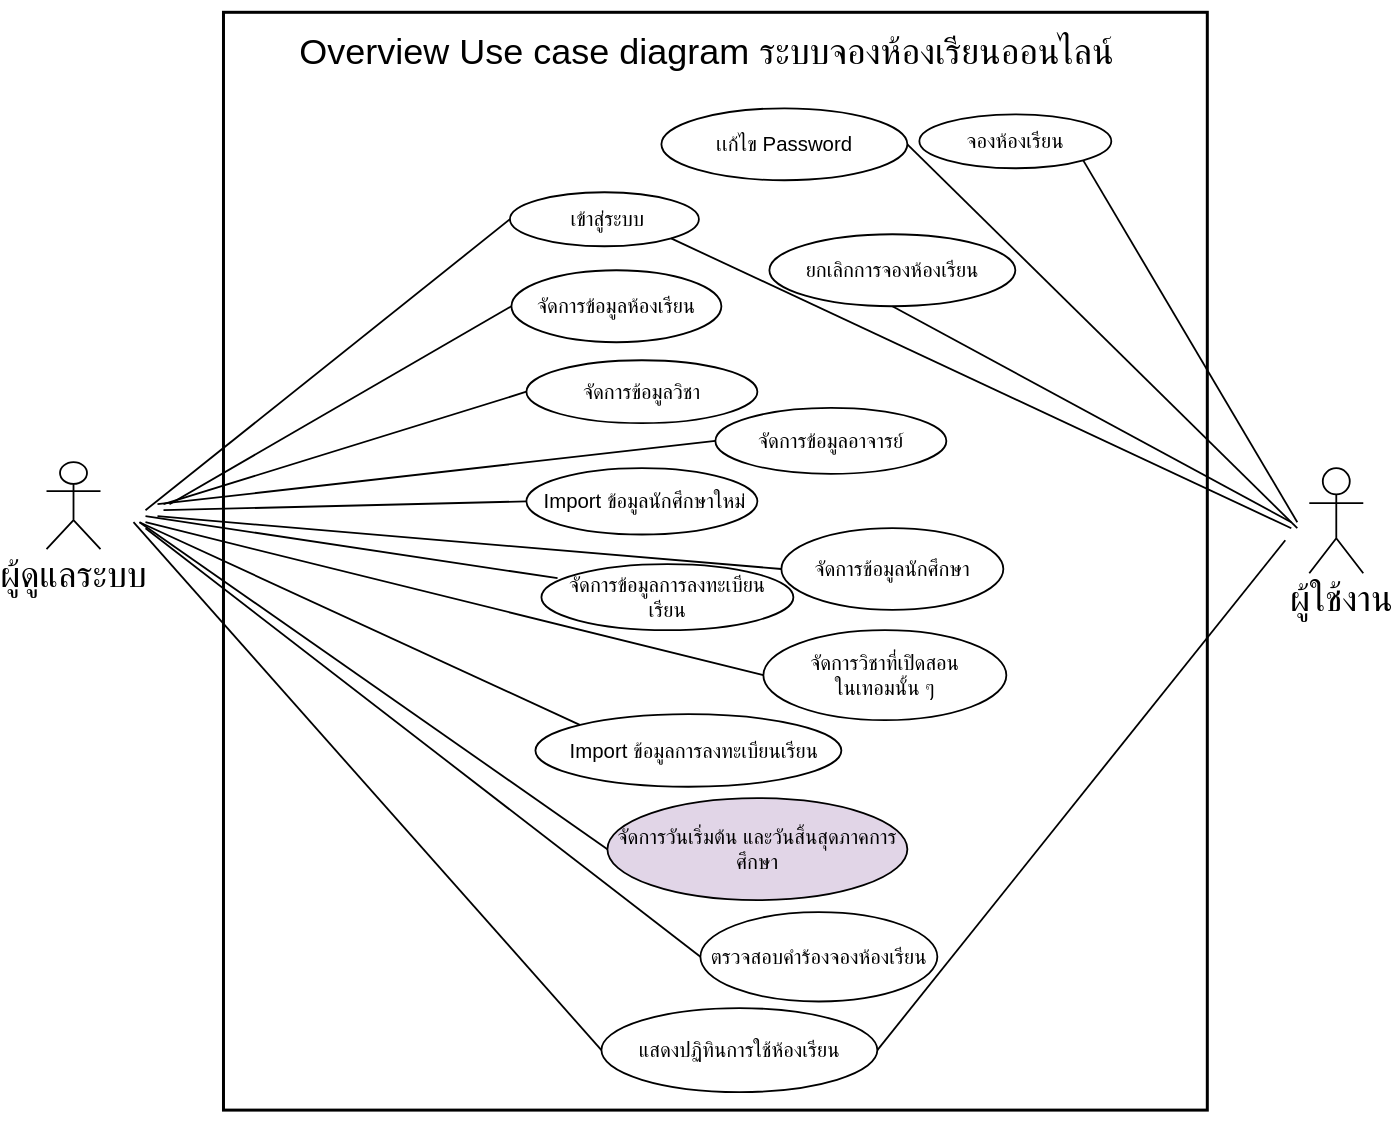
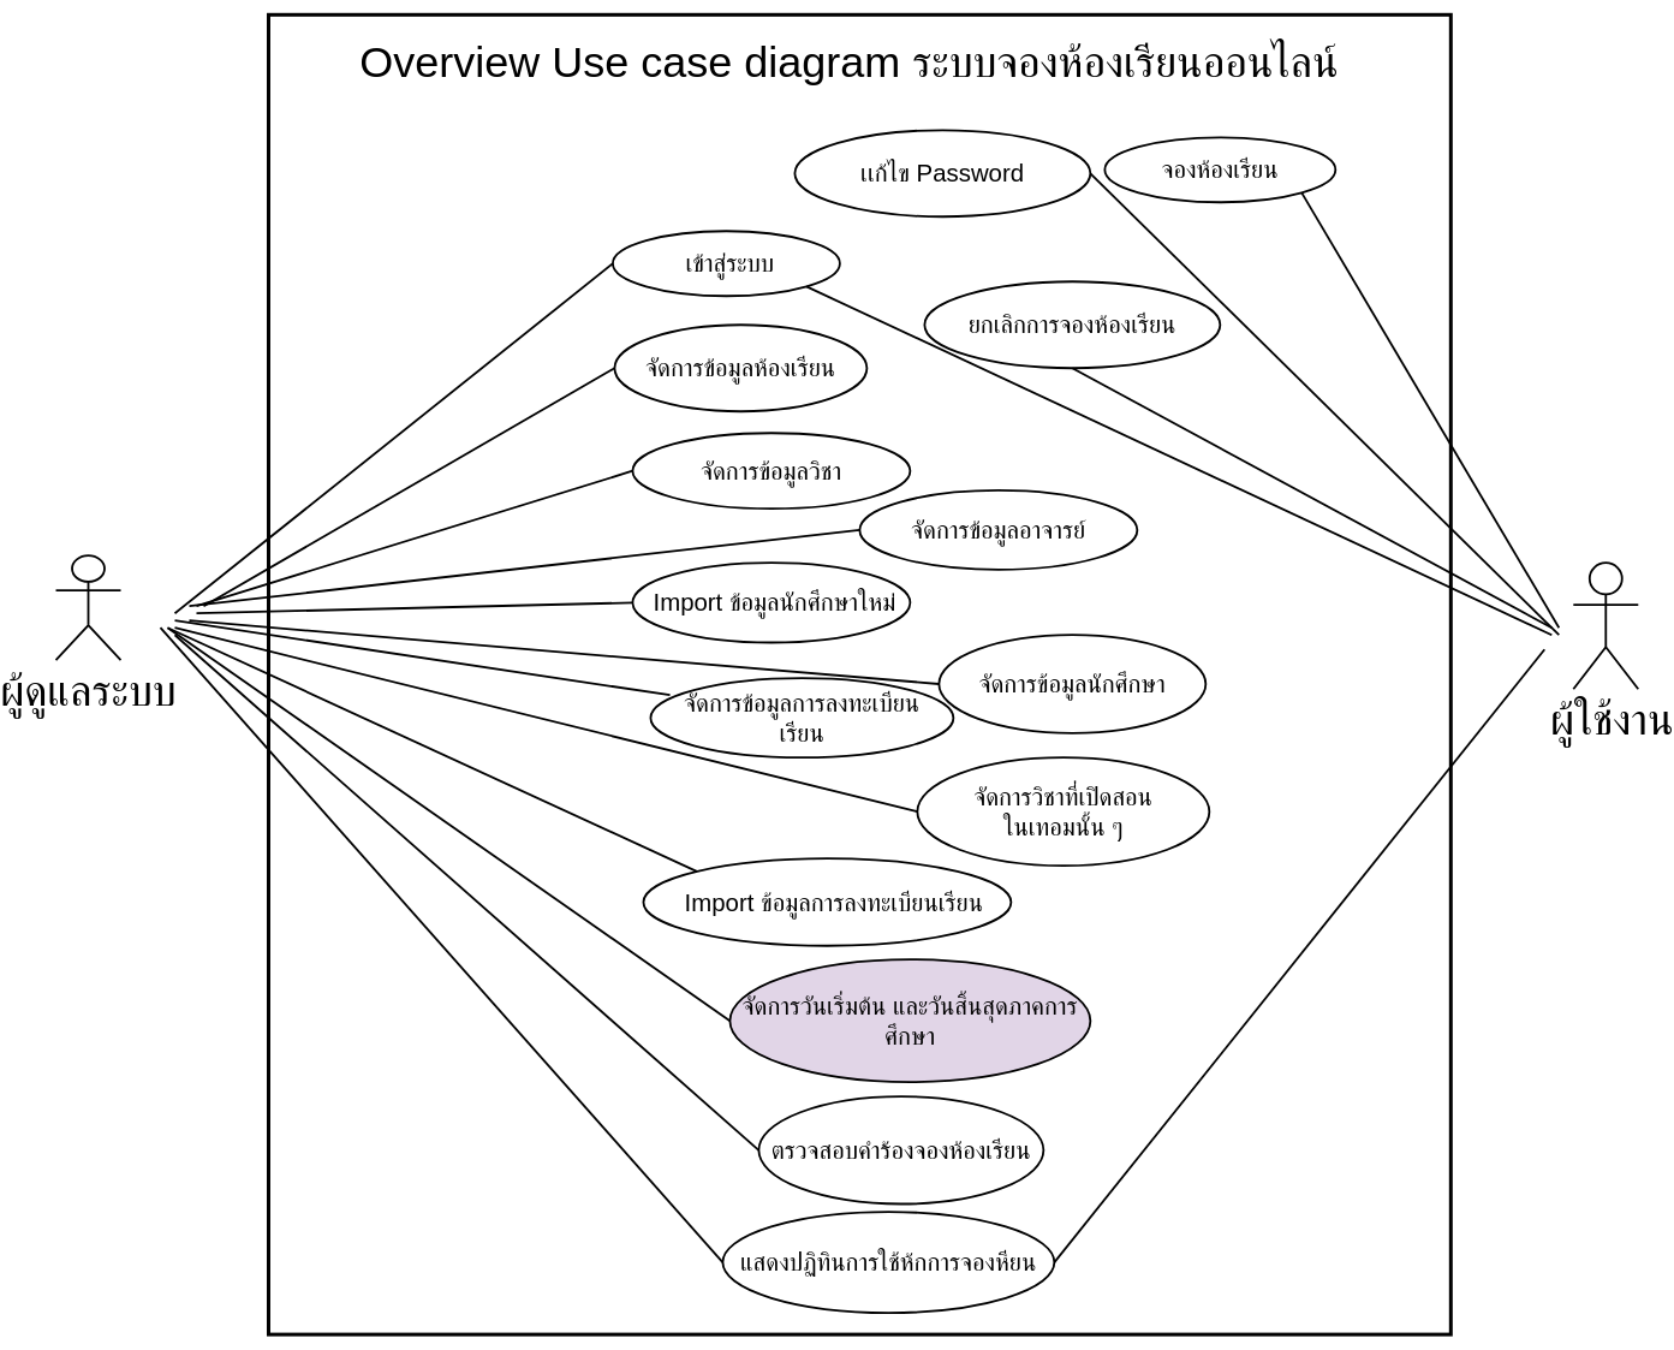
  <mxCell id="0" />
  <mxCell id="1" parent="0" />
  <mxCell id="2" value="" style="html=1;whiteSpace=wrap;strokeWidth=5;" parent="1" vertex="1"><mxGeometry x="315" y="20" width="1640" height="1830" as="geometry" /></mxCell>
  <mxCell id="3" value="&lt;font style=&quot;font-size: 60px;&quot;&gt;ผู้ดูแลระบบ&lt;/font&gt;" style="shape=umlActor;verticalLabelPosition=bottom;verticalAlign=top;html=1;strokeWidth=3;" parent="1" vertex="1"><mxGeometry x="20" y="770" width="90" height="145" as="geometry" /></mxCell>
  <mxCell id="4" value="&lt;font style=&quot;font-size: 34px;&quot;&gt;&amp;nbsp;เข้าสู่ระบบ&lt;/font&gt;" style="ellipse;whiteSpace=wrap;html=1;strokeWidth=3;" parent="1" vertex="1"><mxGeometry x="792.5" y="320" width="315" height="90" as="geometry" /></mxCell>
  <mxCell id="5" value="&lt;font style=&quot;font-size: 34px;&quot;&gt;จัดการข้อมูลห้องเรียน&lt;/font&gt;" style="ellipse;whiteSpace=wrap;html=1;strokeWidth=3;" parent="1" vertex="1"><mxGeometry x="795" y="450" width="350" height="120" as="geometry" /></mxCell>
  <mxCell id="6" value="&lt;font style=&quot;font-size: 34px;&quot;&gt;&amp;nbsp;Import ข้อมูลนักศึกษาใหม่&lt;/font&gt;" style="ellipse;whiteSpace=wrap;html=1;strokeWidth=3;" parent="1" vertex="1"><mxGeometry x="820" y="780" width="385" height="110.5" as="geometry" /></mxCell>
  <mxCell id="7" value="&lt;font style=&quot;font-size: 60px;&quot;&gt;Overview Use case diagram ระบบจองห้องเรียนออนไลน์&lt;/font&gt;" style="text;html=1;align=center;verticalAlign=middle;resizable=0;points=[];autosize=1;" parent="1" vertex="1"><mxGeometry x="395" y="40" width="1450" height="90" as="geometry" /></mxCell>
  <mxCell id="8" value="&lt;font style=&quot;font-size: 34px;&quot;&gt;&amp;nbsp; Import ข้อมูลการลงทะเบียนเรียน&lt;/font&gt;" style="ellipse;whiteSpace=wrap;html=1;strokeWidth=3;" parent="1" vertex="1"><mxGeometry x="835" y="1190" width="510" height="121" as="geometry" /></mxCell>
  <mxCell id="9" value="&lt;font style=&quot;font-size: 34px;&quot;&gt;จัดการวันเริ่มต้น และวันสิ้นสุดภาคการศึกษา&lt;/font&gt;" style="ellipse;whiteSpace=wrap;html=1;strokeWidth=3;fillColor=#e1d5e7;" parent="1" vertex="1"><mxGeometry x="955" y="1330" width="500" height="170" as="geometry" /></mxCell>
  <mxCell id="10" value="&lt;font style=&quot;font-size: 34px;&quot;&gt;จัดการข้อมูลนักศึกษา&lt;/font&gt;" style="ellipse;whiteSpace=wrap;html=1;strokeWidth=3;" parent="1" vertex="1"><mxGeometry x="1245" y="880" width="370" height="136" as="geometry" /></mxCell>
  <mxCell id="11" value="&lt;font style=&quot;font-size: 34px;&quot;&gt;จัดการข้อมูลอาจารย์&lt;/font&gt;" style="ellipse;whiteSpace=wrap;html=1;strokeWidth=3;" parent="1" vertex="1"><mxGeometry x="1135" y="679.5" width="385" height="110" as="geometry" /></mxCell>
  <mxCell id="12" value="&lt;font style=&quot;font-size: 34px;&quot;&gt;จัดการข้อมูลวิชา&lt;/font&gt;" style="ellipse;whiteSpace=wrap;html=1;strokeWidth=3;" parent="1" vertex="1"><mxGeometry x="820" y="600" width="385" height="105" as="geometry" /></mxCell>
- <mxCell id="13" value="&lt;font style=&quot;font-size: 34px;&quot;&gt;แสดงปฏิทินการใช้ห้องเรียน&lt;/font&gt;" style="ellipse;whiteSpace=wrap;html=1;strokeWidth=3;" parent="1" vertex="1"><mxGeometry x="945" y="1680" width="460" height="140" as="geometry" /></mxCell>
+ <mxCell id="13" value="&lt;font style=&quot;font-size: 34px;&quot;&gt;แสดงปฏิทินการใช้ห้กการจองหียน&lt;/font&gt;" style="ellipse;whiteSpace=wrap;html=1;strokeWidth=3;" parent="1" vertex="1"><mxGeometry x="945" y="1680" width="460" height="140" as="geometry" /></mxCell>
  <mxCell id="14" value="&lt;font style=&quot;font-size: 34px;&quot;&gt;จัดการวิชาที่เปิดสอน&lt;br&gt;ในเทอมนั้น ๆ&lt;/font&gt;" style="ellipse;whiteSpace=wrap;html=1;strokeWidth=3;" parent="1" vertex="1"><mxGeometry x="1215" y="1050" width="405" height="150" as="geometry" /></mxCell>
  <mxCell id="15" value="&lt;font style=&quot;font-size: 34px;&quot;&gt; จัดการข้อมูลการลงทะเบียน&lt;br&gt;เรียน&lt;br&gt;&lt;/font&gt;" style="ellipse;whiteSpace=wrap;html=1;strokeWidth=3;" parent="1" vertex="1"><mxGeometry x="845" y="940" width="420" height="110" as="geometry" /></mxCell>
  <mxCell id="16" value="" style="endArrow=none;html=1;rounded=0;entryX=0;entryY=0.5;entryDx=0;entryDy=0;strokeWidth=3;" parent="1" target="4" edge="1"><mxGeometry width="50" height="50" relative="1" as="geometry"><mxPoint x="185" y="850" as="sourcePoint" /><mxPoint x="605" y="400" as="targetPoint" /></mxGeometry></mxCell>
  <mxCell id="17" value="" style="endArrow=none;html=1;rounded=0;entryX=0;entryY=0.5;entryDx=0;entryDy=0;strokeWidth=3;" parent="1" target="5" edge="1"><mxGeometry width="50" height="50" relative="1" as="geometry"><mxPoint x="225" y="840" as="sourcePoint" /><mxPoint x="545" y="475" as="targetPoint" /></mxGeometry></mxCell>
  <mxCell id="18" value="" style="endArrow=none;html=1;rounded=0;entryX=0;entryY=0;entryDx=0;entryDy=0;strokeWidth=3;" parent="1" target="8" edge="1"><mxGeometry width="50" height="50" relative="1" as="geometry"><mxPoint x="175" y="870" as="sourcePoint" /><mxPoint x="830" y="605" as="targetPoint" /></mxGeometry></mxCell>
  <mxCell id="19" value="" style="endArrow=none;html=1;rounded=0;entryX=0;entryY=0.5;entryDx=0;entryDy=0;strokeWidth=3;" parent="1" target="12" edge="1"><mxGeometry width="50" height="50" relative="1" as="geometry"><mxPoint x="215" y="840" as="sourcePoint" /><mxPoint x="840" y="615" as="targetPoint" /></mxGeometry></mxCell>
  <mxCell id="20" value="" style="endArrow=none;html=1;rounded=0;entryX=0;entryY=0.5;entryDx=0;entryDy=0;strokeWidth=3;" parent="1" target="11" edge="1"><mxGeometry width="50" height="50" relative="1" as="geometry"><mxPoint x="205" y="840" as="sourcePoint" /><mxPoint x="530" y="785" as="targetPoint" /></mxGeometry></mxCell>
  <mxCell id="21" value="" style="endArrow=none;html=1;rounded=0;entryX=0;entryY=0.5;entryDx=0;entryDy=0;strokeWidth=3;" parent="1" target="6" edge="1"><mxGeometry width="50" height="50" relative="1" as="geometry"><mxPoint x="215" y="850" as="sourcePoint" /><mxPoint x="540" y="795" as="targetPoint" /></mxGeometry></mxCell>
  <mxCell id="22" value="" style="endArrow=none;html=1;rounded=0;entryX=0;entryY=0.5;entryDx=0;entryDy=0;strokeWidth=3;" parent="1" target="10" edge="1"><mxGeometry width="50" height="50" relative="1" as="geometry"><mxPoint x="205" y="860" as="sourcePoint" /><mxPoint x="535" y="915" as="targetPoint" /></mxGeometry></mxCell>
  <mxCell id="23" value="" style="endArrow=none;html=1;rounded=0;entryX=0.064;entryY=0.212;entryDx=0;entryDy=0;entryPerimeter=0;strokeWidth=3;" parent="1" target="15" edge="1"><mxGeometry width="50" height="50" relative="1" as="geometry"><mxPoint x="185" y="860" as="sourcePoint" /><mxPoint x="810" y="970" as="targetPoint" /></mxGeometry></mxCell>
  <mxCell id="24" value="" style="endArrow=none;html=1;rounded=0;entryX=0;entryY=0.5;entryDx=0;entryDy=0;strokeWidth=3;" parent="1" target="14" edge="1"><mxGeometry width="50" height="50" relative="1" as="geometry"><mxPoint x="185" y="870" as="sourcePoint" /><mxPoint x="535" y="1168" as="targetPoint" /></mxGeometry></mxCell>
  <mxCell id="25" value="" style="endArrow=none;html=1;rounded=0;entryX=0;entryY=0.5;entryDx=0;entryDy=0;strokeWidth=3;" parent="1" target="9" edge="1"><mxGeometry width="50" height="50" relative="1" as="geometry"><mxPoint x="175" y="870" as="sourcePoint" /><mxPoint x="482" y="1310" as="targetPoint" /></mxGeometry></mxCell>
  <mxCell id="26" value="" style="endArrow=none;html=1;rounded=0;entryX=0;entryY=0.5;entryDx=0;entryDy=0;strokeWidth=3;" parent="1" target="13" edge="1"><mxGeometry width="50" height="50" relative="1" as="geometry"><mxPoint x="165" y="870" as="sourcePoint" /><mxPoint x="482" y="1430" as="targetPoint" /></mxGeometry></mxCell>
  <mxCell id="27" value="&lt;font style=&quot;font-size: 60px;&quot;&gt;&amp;nbsp;ผู้ใช้งาน&lt;/font&gt;" style="shape=umlActor;verticalLabelPosition=bottom;verticalAlign=top;html=1;strokeWidth=3;" parent="1" vertex="1"><mxGeometry x="2125" y="780" width="90" height="175" as="geometry" /></mxCell>
  <mxCell id="28" value="&lt;font style=&quot;font-size: 34px;&quot;&gt;จองห้องเรียน&lt;/font&gt;" style="ellipse;whiteSpace=wrap;html=1;strokeWidth=3;" parent="1" vertex="1"><mxGeometry x="1475" y="190" width="320" height="90" as="geometry" /></mxCell>
  <mxCell id="29" value="&lt;font style=&quot;font-size: 34px;&quot;&gt;ยกเลิกการจองห้องเรียน&lt;/font&gt;" style="ellipse;whiteSpace=wrap;html=1;strokeWidth=3;" parent="1" vertex="1"><mxGeometry x="1225" y="390" width="410" height="120" as="geometry" /></mxCell>
  <mxCell id="30" value="" style="endArrow=none;html=1;rounded=0;exitX=1;exitY=1;exitDx=0;exitDy=0;strokeWidth=3;" parent="1" source="28" edge="1"><mxGeometry width="50" height="50" relative="1" as="geometry"><mxPoint x="1080" y="680" as="sourcePoint" /><mxPoint x="2105" y="870" as="targetPoint" /></mxGeometry></mxCell>
  <mxCell id="31" value="" style="endArrow=none;html=1;rounded=0;exitX=1;exitY=1;exitDx=0;exitDy=0;strokeWidth=3;" parent="1" source="4" edge="1"><mxGeometry width="50" height="50" relative="1" as="geometry"><mxPoint x="1184" y="230" as="sourcePoint" /><mxPoint x="2095" y="880" as="targetPoint" /></mxGeometry></mxCell>
  <mxCell id="32" value="" style="endArrow=none;html=1;rounded=0;exitX=0.5;exitY=1;exitDx=0;exitDy=0;strokeWidth=3;" parent="1" source="29" edge="1"><mxGeometry width="50" height="50" relative="1" as="geometry"><mxPoint x="970" y="380" as="sourcePoint" /><mxPoint x="2095" y="870" as="targetPoint" /></mxGeometry></mxCell>
  <mxCell id="33" value="" style="endArrow=none;html=1;rounded=0;exitX=1;exitY=0.5;exitDx=0;exitDy=0;strokeWidth=3;" parent="1" source="13" edge="1"><mxGeometry width="50" height="50" relative="1" as="geometry"><mxPoint x="1390" y="580" as="sourcePoint" /><mxPoint x="2085" y="900" as="targetPoint" /></mxGeometry></mxCell>
- <mxCell id="34" value="&lt;font style=&quot;font-size: 34px;&quot;&gt;ตรวจสอบคำร้องจองห้องเรียน&lt;/font&gt;" style="ellipse;whiteSpace=wrap;html=1;strokeWidth=3;" parent="1" vertex="1"><mxGeometry x="1110" y="1520" width="395" height="149" as="geometry" /></mxCell>
+ <mxCell id="34" value="&lt;font style=&quot;font-size: 34px;&quot;&gt;ตรวจสอบคำร้องจองห้องเรียน&lt;/font&gt;" style="ellipse;whiteSpace=wrap;html=1;strokeWidth=3;" parent="1" vertex="1"><mxGeometry x="995" y="1520" width="395" height="149" as="geometry" /></mxCell>
  <mxCell id="35" value="" style="endArrow=none;html=1;rounded=0;entryX=0;entryY=0.5;entryDx=0;entryDy=0;strokeWidth=3;" parent="1" target="34" edge="1"><mxGeometry width="50" height="50" relative="1" as="geometry"><mxPoint x="185" y="880" as="sourcePoint" /><mxPoint x="965" y="1425" as="targetPoint" /></mxGeometry></mxCell>
  <mxCell id="36" value="&lt;font style=&quot;font-size: 34px;&quot;&gt;&lt;font style=&quot;border-color: var(--border-color); font-size: 34px;&quot;&gt;เเก้ไข&amp;nbsp;&lt;/font&gt;Password&lt;/font&gt;" style="ellipse;whiteSpace=wrap;html=1;strokeWidth=3;" parent="1" vertex="1"><mxGeometry x="1045" y="180" width="410" height="120" as="geometry" /></mxCell>
  <mxCell id="37" value="" style="endArrow=none;html=1;rounded=0;exitX=1;exitY=0.5;exitDx=0;exitDy=0;strokeWidth=3;" parent="1" source="36" edge="1"><mxGeometry width="50" height="50" relative="1" as="geometry"><mxPoint x="1490" y="510" as="sourcePoint" /><mxPoint x="2105" y="880" as="targetPoint" /></mxGeometry></mxCell>
